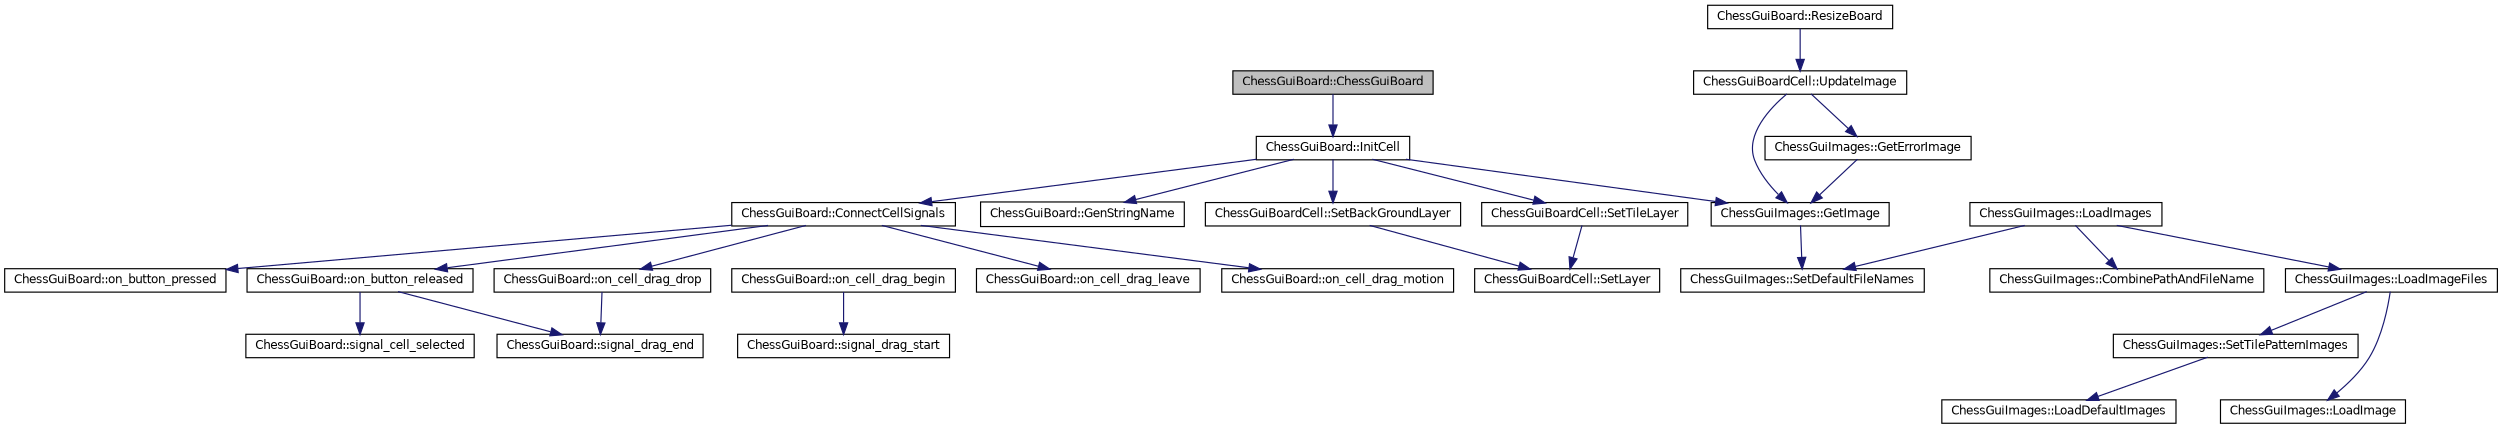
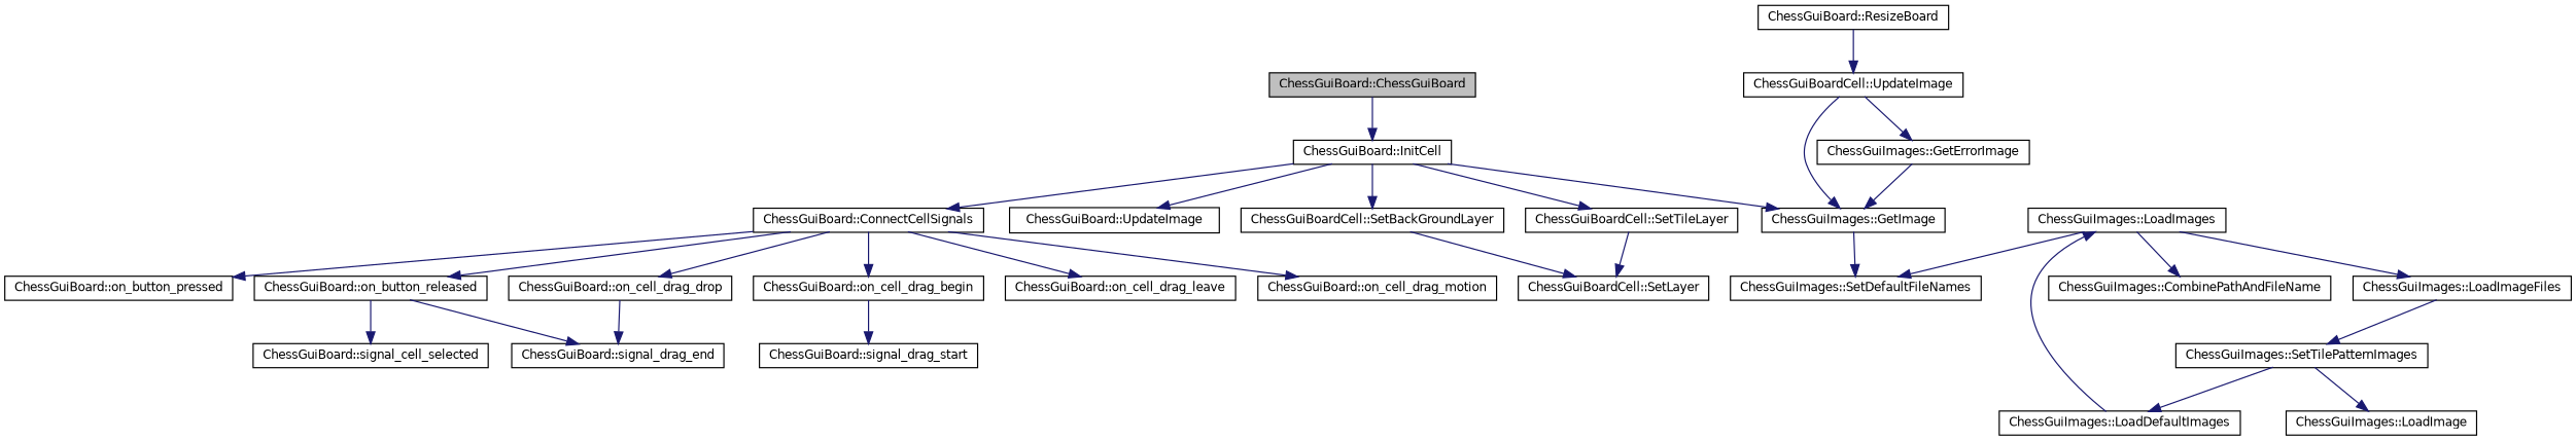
  digraph {
    rankdir=TB
    node [color=black fontname=Helvetica fontsize=10 shape=record]
    edge [color=midnightblue fontname=Helvetica fontsize=10 labelfontname=Helvetica labelfontsize=10 style=solid]
    n1 [fillcolor=grey75 fontcolor=black height=0.2 label="ChessGuiBoard::ChessGuiBoard" style=filled width=0.4]
    n2 [height=0.2 label="ChessGuiBoard::InitCell" width=0.4]
    n3 [height=0.2 label="ChessGuiBoard::ConnectCellSignals" width=0.4]
-   n4 [height=0.2 label="ChessGuiBoard::GenStringName" width=0.4]
+   n4 [height=0.2 label="ChessGuiBoard::UpdateImage" width=0.4]
    n5 [height=0.2 label="ChessGuiImages::GetImage" width=0.4]
    n6 [height=0.2 label="ChessGuiBoardCell::SetBackGroundLayer" width=0.4]
    n7 [height=0.2 label="ChessGuiBoardCell::SetTileLayer" width=0.4]
    n8 [height=0.2 label="ChessGuiBoard::on_button_pressed" width=0.4]
    n9 [height=0.2 label="ChessGuiBoard::on_button_released" width=0.4]
    n10 [height=0.2 label="ChessGuiBoard::on_cell_drag_begin" width=0.4]
    n11 [height=0.2 label="ChessGuiBoard::on_cell_drag_drop" width=0.4]
    n12 [height=0.2 label="ChessGuiBoard::on_cell_drag_leave" width=0.4]
    n13 [height=0.2 label="ChessGuiBoard::on_cell_drag_motion" width=0.4]
    n14 [height=0.2 label="ChessGuiImages::SetDefaultFileNames" width=0.4]
    n15 [height=0.2 label="ChessGuiBoardCell::SetLayer" width=0.4]
    n16 [height=0.2 label="ChessGuiBoardCell::UpdateImage" width=0.4]
    n17 [height=0.2 label="ChessGuiImages::GetErrorImage" width=0.4]
    n18 [height=0.2 label="ChessGuiBoard::signal_cell_selected" width=0.4]
    n19 [height=0.2 label="ChessGuiBoard::signal_drag_end" width=0.4]
    n20 [height=0.2 label="ChessGuiBoard::signal_drag_start" width=0.4]
    n21 [height=0.2 label="ChessGuiImages::LoadDefaultImages" width=0.4]
    n22 [height=0.2 label="ChessGuiImages::LoadImages" width=0.4]
    n23 [height=0.2 label="ChessGuiImages::CombinePathAndFileName" width=0.4]
    n24 [height=0.2 label="ChessGuiImages::LoadImageFiles" width=0.4]
    n25 [height=0.2 label="ChessGuiImages::LoadImage" width=0.4]
    n26 [height=0.2 label="ChessGuiImages::SetTilePatternImages" width=0.4]
    n27 [height=0.2 label="ChessGuiBoard::ResizeBoard" width=0.4]
    n1 -> n2
    n2 -> n3
    n2 -> n4
    n2 -> n5
    n2 -> n6
    n2 -> n7
    n3 -> n8
    n3 -> n9
+   n3 -> n10
    n3 -> n11
    n3 -> n12
    n3 -> n13
    n5 -> n14
    n6 -> n15
    n7 -> n15
    n9 -> n18
    n9 -> n19
    n10 -> n20
    n11 -> n19
    n16 -> n5
    n16 -> n17
    n17 -> n5
+   n21 -> n22
    n22 -> n14
    n22 -> n23
    n22 -> n24
-   n24 -> n25
+   n26 -> n25
    n24 -> n26
    n26 -> n21
    n27 -> n16
  }
